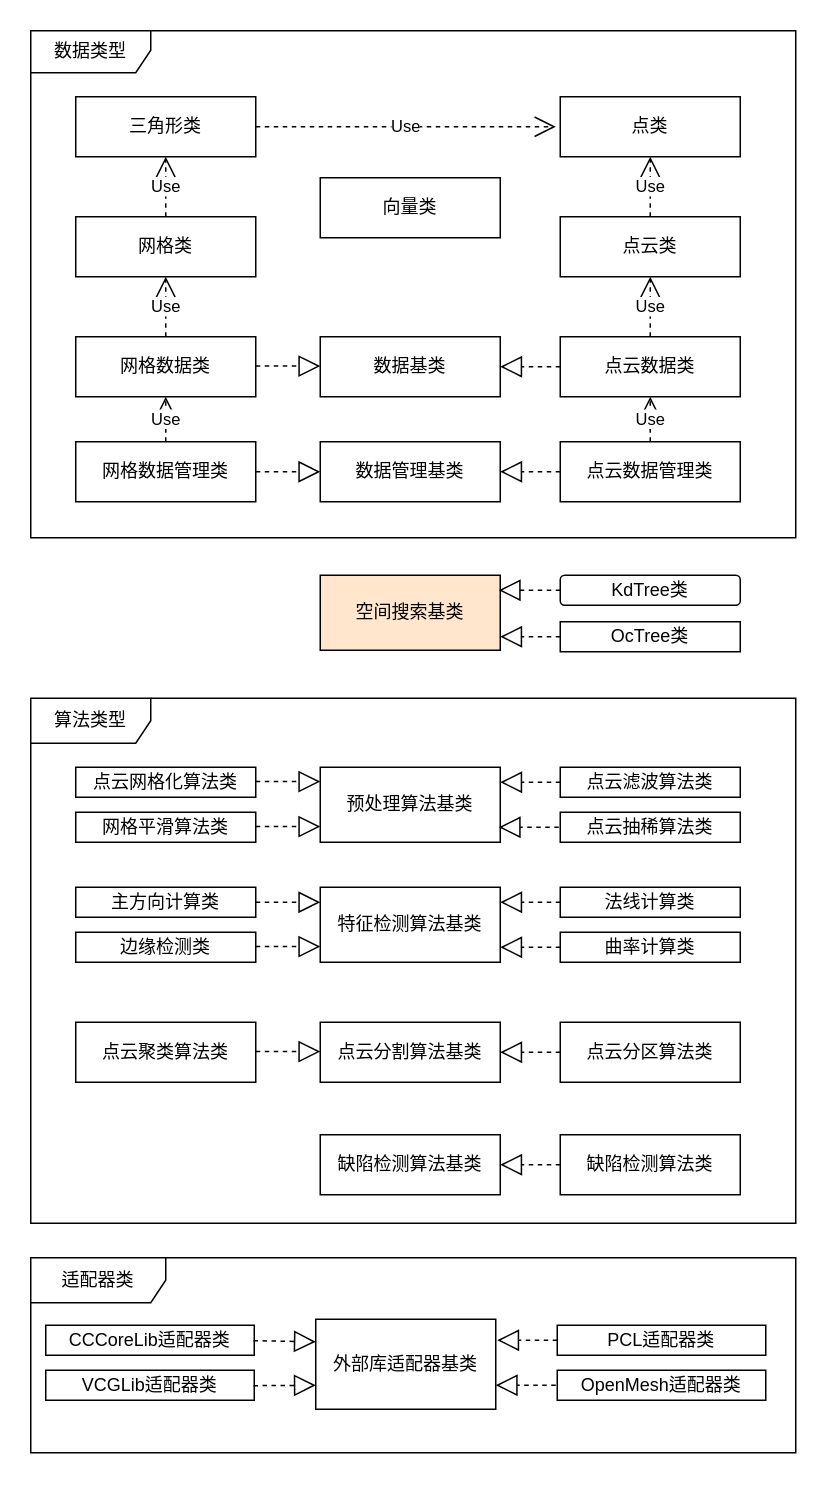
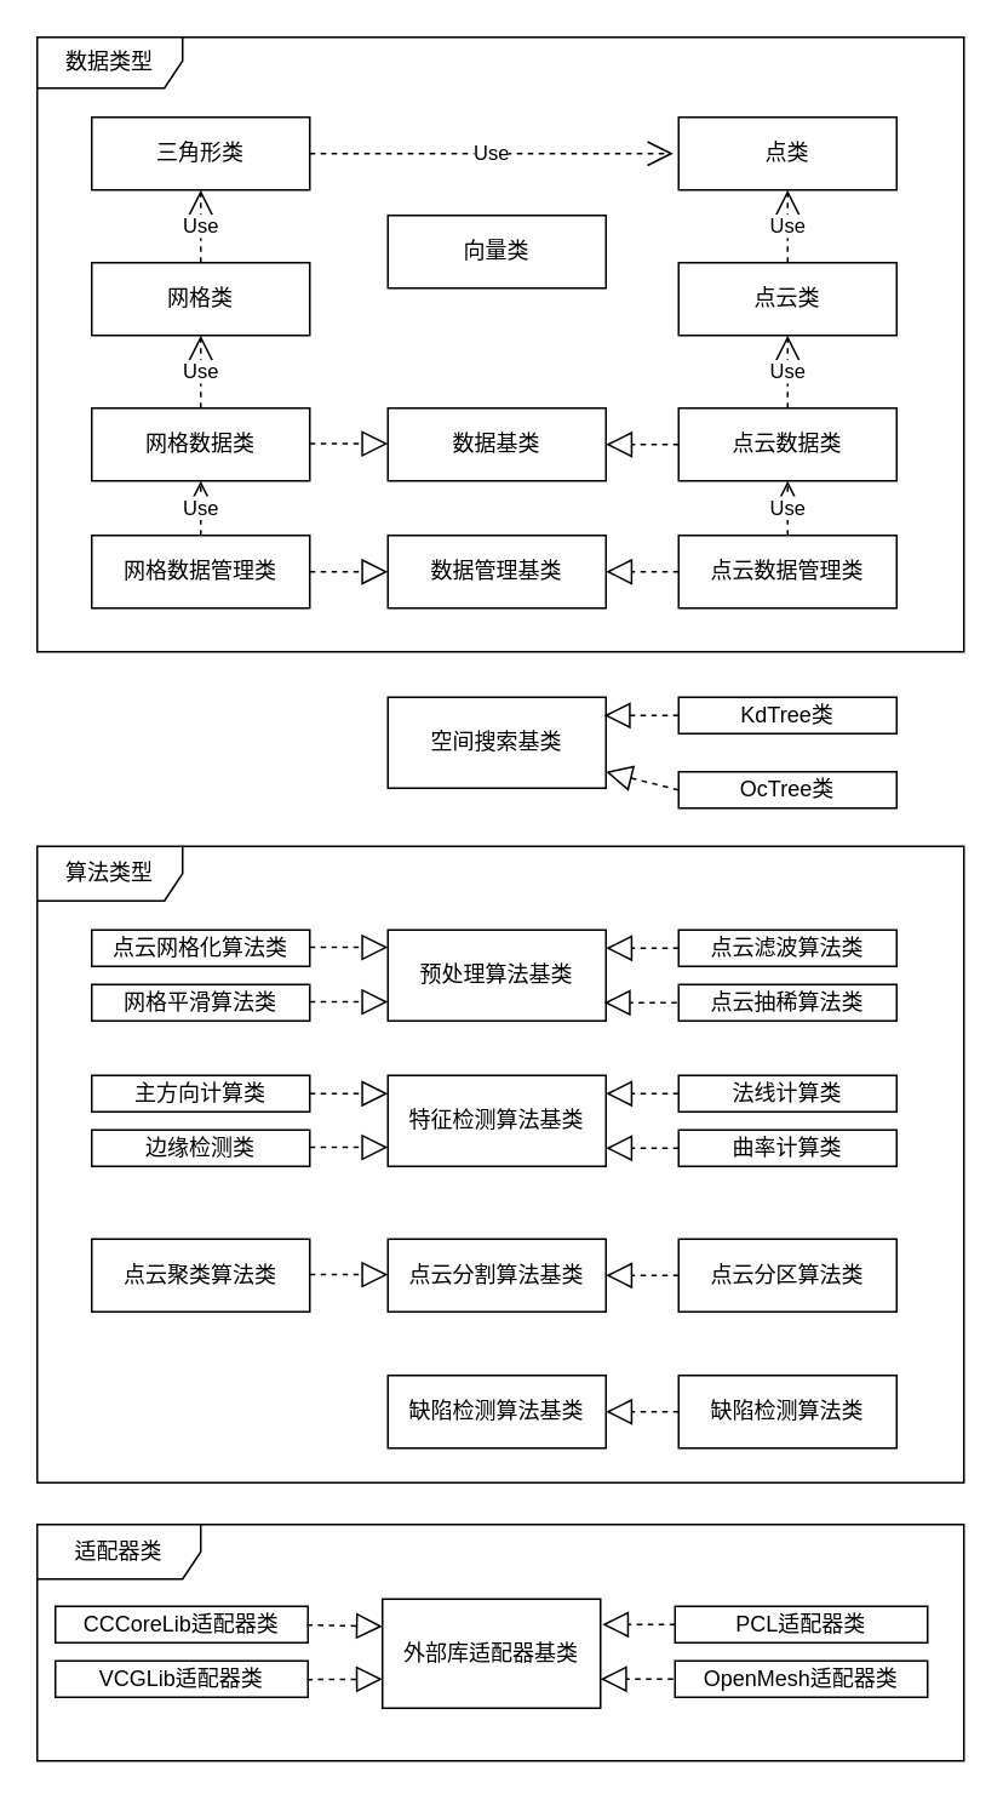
  <mxCell id="0" />
  <mxCell id="1" parent="0" />
  <mxCell id="2" value="点类" style="rounded=0;whiteSpace=wrap;html=1;" parent="1" vertex="1"><mxGeometry x="373" y="64" width="120" height="40" as="geometry" /></mxCell>
  <mxCell id="3" value="点云类" style="rounded=0;whiteSpace=wrap;html=1;" parent="1" vertex="1"><mxGeometry x="373" y="144" width="120" height="40" as="geometry" /></mxCell>
  <mxCell id="4" value="点云数据管理类" style="rounded=0;whiteSpace=wrap;html=1;" parent="1" vertex="1"><mxGeometry x="373" y="294" width="120" height="40" as="geometry" /></mxCell>
  <mxCell id="5" value="网格类" style="rounded=0;whiteSpace=wrap;html=1;" parent="1" vertex="1"><mxGeometry x="50" y="144" width="120" height="40" as="geometry" /></mxCell>
  <mxCell id="6" value="三角形类" style="rounded=0;whiteSpace=wrap;html=1;" parent="1" vertex="1"><mxGeometry x="50" y="64" width="120" height="40" as="geometry" /></mxCell>
  <mxCell id="7" value="网格数据管理类" style="rounded=0;whiteSpace=wrap;html=1;" parent="1" vertex="1"><mxGeometry x="50" y="294" width="120" height="40" as="geometry" /></mxCell>
  <mxCell id="8" value="数据管理基类" style="rounded=0;whiteSpace=wrap;html=1;" parent="1" vertex="1"><mxGeometry x="213" y="294" width="120" height="40" as="geometry" /></mxCell>
- <mxCell id="9" value="KdTree类" style="whiteSpace=wrap;html=1;rounded=1;" parent="1" vertex="1"><mxGeometry x="373" y="383" width="120" height="20" as="geometry" /></mxCell>
- <mxCell id="10" value="OcTree类" style="rounded=0;whiteSpace=wrap;html=1;" parent="1" vertex="1"><mxGeometry x="373" y="414" width="120" height="20" as="geometry" /></mxCell>
- <mxCell id="11" value="空间搜索基类" style="rounded=0;whiteSpace=wrap;html=1;fillColor=#ffe6cc;" parent="1" vertex="1"><mxGeometry x="213" y="383" width="120" height="50" as="geometry" /></mxCell>
+ <mxCell id="9" value="KdTree类" style="rounded=0;whiteSpace=wrap;html=1;" parent="1" vertex="1"><mxGeometry x="373" y="383" width="120" height="20" as="geometry" /></mxCell>
+ <mxCell id="10" value="OcTree类" style="rounded=0;whiteSpace=wrap;html=1;" parent="1" vertex="1"><mxGeometry x="373" y="424" width="120" height="20" as="geometry" /></mxCell>
+ <mxCell id="11" value="空间搜索基类" style="rounded=0;whiteSpace=wrap;html=1;" parent="1" vertex="1"><mxGeometry x="213" y="383" width="120" height="50" as="geometry" /></mxCell>
  <mxCell id="12" value="点云数据类" style="rounded=0;whiteSpace=wrap;html=1;" parent="1" vertex="1"><mxGeometry x="373" y="224" width="120" height="40" as="geometry" /></mxCell>
  <mxCell id="13" value="网格数据类" style="rounded=0;whiteSpace=wrap;html=1;" parent="1" vertex="1"><mxGeometry x="50" y="224" width="120" height="40" as="geometry" /></mxCell>
  <mxCell id="14" value="数据基类" style="rounded=0;whiteSpace=wrap;html=1;" parent="1" vertex="1"><mxGeometry x="213" y="224" width="120" height="40" as="geometry" /></mxCell>
  <mxCell id="15" value="预处理算法基类" style="rounded=0;whiteSpace=wrap;html=1;" parent="1" vertex="1"><mxGeometry x="213" y="511" width="120" height="50" as="geometry" /></mxCell>
  <mxCell id="16" value="点云滤波算法类" style="rounded=0;whiteSpace=wrap;html=1;" parent="1" vertex="1"><mxGeometry x="373" y="511" width="120" height="20" as="geometry" /></mxCell>
  <mxCell id="17" value="点云抽稀算法类" style="rounded=0;whiteSpace=wrap;html=1;" parent="1" vertex="1"><mxGeometry x="373" y="541" width="120" height="20" as="geometry" /></mxCell>
  <mxCell id="18" value="点云网格化算法类" style="rounded=0;whiteSpace=wrap;html=1;" parent="1" vertex="1"><mxGeometry x="50" y="511" width="120" height="20" as="geometry" /></mxCell>
  <mxCell id="19" value="网格平滑算法类" style="rounded=0;whiteSpace=wrap;html=1;" parent="1" vertex="1"><mxGeometry x="50" y="541" width="120" height="20" as="geometry" /></mxCell>
  <mxCell id="20" value="特征检测算法基类" style="rounded=0;whiteSpace=wrap;html=1;" parent="1" vertex="1"><mxGeometry x="213" y="591" width="120" height="50" as="geometry" /></mxCell>
  <mxCell id="21" value="向量类" style="rounded=0;whiteSpace=wrap;html=1;" parent="1" vertex="1"><mxGeometry x="213" y="118" width="120" height="40" as="geometry" /></mxCell>
  <mxCell id="22" value="法线计算类" style="rounded=0;whiteSpace=wrap;html=1;" parent="1" vertex="1"><mxGeometry x="373" y="591" width="120" height="20" as="geometry" /></mxCell>
  <mxCell id="23" value="曲率计算类" style="rounded=0;whiteSpace=wrap;html=1;" parent="1" vertex="1"><mxGeometry x="373" y="621" width="120" height="20" as="geometry" /></mxCell>
  <mxCell id="24" value="边缘检测类" style="rounded=0;whiteSpace=wrap;html=1;" parent="1" vertex="1"><mxGeometry x="50" y="621" width="120" height="20" as="geometry" /></mxCell>
  <mxCell id="25" value="主方向计算类" style="rounded=0;whiteSpace=wrap;html=1;" parent="1" vertex="1"><mxGeometry x="50" y="591" width="120" height="20" as="geometry" /></mxCell>
  <mxCell id="26" value="点云分割算法基类" style="rounded=0;whiteSpace=wrap;html=1;" parent="1" vertex="1"><mxGeometry x="213" y="681" width="120" height="40" as="geometry" /></mxCell>
  <mxCell id="27" value="点云分区算法类" style="rounded=0;whiteSpace=wrap;html=1;" parent="1" vertex="1"><mxGeometry x="373" y="681" width="120" height="40" as="geometry" /></mxCell>
  <mxCell id="28" value="点云聚类算法类" style="rounded=0;whiteSpace=wrap;html=1;" parent="1" vertex="1"><mxGeometry x="50" y="681" width="120" height="40" as="geometry" /></mxCell>
  <mxCell id="29" value="缺陷检测算法基类" style="rounded=0;whiteSpace=wrap;html=1;" parent="1" vertex="1"><mxGeometry x="213" y="756" width="120" height="40" as="geometry" /></mxCell>
  <mxCell id="30" value="缺陷检测算法类" style="rounded=0;whiteSpace=wrap;html=1;" parent="1" vertex="1"><mxGeometry x="373" y="756" width="120" height="40" as="geometry" /></mxCell>
  <mxCell id="31" value="Use" style="endArrow=open;endSize=12;dashed=1;html=1;rounded=0;entryX=0.5;entryY=1;entryDx=0;entryDy=0;exitX=0.5;exitY=0;exitDx=0;exitDy=0;" parent="1" source="3" target="2" edge="1"><mxGeometry width="160" relative="1" as="geometry"><mxPoint x="483" y="184" as="sourcePoint" /><mxPoint x="643" y="184" as="targetPoint" /></mxGeometry></mxCell>
  <mxCell id="32" value="Use" style="endArrow=open;endSize=12;dashed=1;html=1;rounded=0;entryX=0.5;entryY=1;entryDx=0;entryDy=0;exitX=0.5;exitY=0;exitDx=0;exitDy=0;" parent="1" source="5" target="6" edge="1"><mxGeometry width="160" relative="1" as="geometry"><mxPoint x="-40" y="154" as="sourcePoint" /><mxPoint x="-40" y="114" as="targetPoint" /></mxGeometry></mxCell>
  <mxCell id="33" value="Use" style="endArrow=open;endSize=12;dashed=1;html=1;rounded=0;" parent="1" edge="1"><mxGeometry width="160" relative="1" as="geometry"><mxPoint x="170" y="84" as="sourcePoint" /><mxPoint x="370" y="84" as="targetPoint" /></mxGeometry></mxCell>
  <mxCell id="34" value="Use" style="endArrow=open;endSize=12;dashed=1;html=1;rounded=0;exitX=0.5;exitY=0;exitDx=0;exitDy=0;" parent="1" source="12" edge="1"><mxGeometry width="160" relative="1" as="geometry"><mxPoint x="443" y="154" as="sourcePoint" /><mxPoint x="433" y="184" as="targetPoint" /></mxGeometry></mxCell>
  <mxCell id="35" value="Use" style="endArrow=open;endSize=12;dashed=1;html=1;rounded=0;exitX=0.5;exitY=0;exitDx=0;exitDy=0;entryX=0.5;entryY=1;entryDx=0;entryDy=0;" parent="1" source="13" target="5" edge="1"><mxGeometry width="160" relative="1" as="geometry"><mxPoint x="-40" y="234" as="sourcePoint" /><mxPoint x="-40" y="194" as="targetPoint" /></mxGeometry></mxCell>
  <mxCell id="36" value="" style="endArrow=block;dashed=1;endFill=0;endSize=12;html=1;rounded=0;exitX=0;exitY=0.5;exitDx=0;exitDy=0;entryX=1;entryY=0.5;entryDx=0;entryDy=0;" parent="1" source="12" target="14" edge="1"><mxGeometry width="160" relative="1" as="geometry"><mxPoint x="483" y="284" as="sourcePoint" /><mxPoint x="643" y="284" as="targetPoint" /></mxGeometry></mxCell>
  <mxCell id="37" value="Use" style="endArrow=open;endSize=12;dashed=1;html=1;rounded=0;exitX=0.5;exitY=0;exitDx=0;exitDy=0;" parent="1" source="4" edge="1"><mxGeometry width="160" relative="1" as="geometry"><mxPoint x="443" y="224" as="sourcePoint" /><mxPoint x="433" y="264" as="targetPoint" /></mxGeometry></mxCell>
  <mxCell id="38" value="Use" style="endArrow=open;endSize=12;dashed=1;html=1;rounded=0;entryX=0.5;entryY=1;entryDx=0;entryDy=0;exitX=0.5;exitY=0;exitDx=0;exitDy=0;" parent="1" source="7" target="13" edge="1"><mxGeometry width="160" relative="1" as="geometry"><mxPoint x="110" y="284" as="sourcePoint" /><mxPoint x="120" y="184" as="targetPoint" /></mxGeometry></mxCell>
  <mxCell id="39" value="" style="endArrow=block;dashed=1;endFill=0;endSize=12;html=1;rounded=0;exitX=0;exitY=0.5;exitDx=0;exitDy=0;entryX=1;entryY=0.5;entryDx=0;entryDy=0;" parent="1" source="4" target="8" edge="1"><mxGeometry width="160" relative="1" as="geometry"><mxPoint x="383" y="244" as="sourcePoint" /><mxPoint x="343" y="244" as="targetPoint" /></mxGeometry></mxCell>
  <mxCell id="40" value="" style="endArrow=block;dashed=1;endFill=0;endSize=12;html=1;rounded=0;exitX=0;exitY=0.5;exitDx=0;exitDy=0;" parent="1" source="9" edge="1"><mxGeometry width="160" relative="1" as="geometry"><mxPoint x="383" y="333" as="sourcePoint" /><mxPoint x="332" y="393" as="targetPoint" /></mxGeometry></mxCell>
  <mxCell id="41" value="" style="endArrow=block;dashed=1;endFill=0;endSize=12;html=1;rounded=0;exitX=0;exitY=0.5;exitDx=0;exitDy=0;" parent="1" source="16" edge="1"><mxGeometry width="160" relative="1" as="geometry"><mxPoint x="383" y="461" as="sourcePoint" /><mxPoint x="333" y="521" as="targetPoint" /></mxGeometry></mxCell>
  <mxCell id="42" value="" style="endArrow=block;dashed=1;endFill=0;endSize=12;html=1;rounded=0;exitX=0;exitY=0.5;exitDx=0;exitDy=0;" parent="1" source="22" edge="1"><mxGeometry width="160" relative="1" as="geometry"><mxPoint x="383" y="541" as="sourcePoint" /><mxPoint x="333" y="601" as="targetPoint" /></mxGeometry></mxCell>
  <mxCell id="43" value="" style="endArrow=block;dashed=1;endFill=0;endSize=12;html=1;rounded=0;exitX=0;exitY=0.5;exitDx=0;exitDy=0;entryX=1;entryY=0.5;entryDx=0;entryDy=0;" parent="1" source="27" target="26" edge="1"><mxGeometry width="160" relative="1" as="geometry"><mxPoint x="383" y="636" as="sourcePoint" /><mxPoint x="343" y="636" as="targetPoint" /></mxGeometry></mxCell>
  <mxCell id="44" value="" style="endArrow=block;dashed=1;endFill=0;endSize=12;html=1;rounded=0;exitX=0;exitY=0.5;exitDx=0;exitDy=0;entryX=1;entryY=0.5;entryDx=0;entryDy=0;" parent="1" source="30" target="29" edge="1"><mxGeometry width="160" relative="1" as="geometry"><mxPoint x="383" y="711" as="sourcePoint" /><mxPoint x="343" y="711" as="targetPoint" /></mxGeometry></mxCell>
  <mxCell id="45" value="" style="endArrow=block;dashed=1;endFill=0;endSize=12;html=1;rounded=0;exitX=0;exitY=0.5;exitDx=0;exitDy=0;" parent="1" source="10" edge="1"><mxGeometry width="160" relative="1" as="geometry"><mxPoint x="383" y="404" as="sourcePoint" /><mxPoint x="333" y="424" as="targetPoint" /></mxGeometry></mxCell>
  <mxCell id="46" value="" style="endArrow=block;dashed=1;endFill=0;endSize=12;html=1;rounded=0;exitX=0;exitY=0.5;exitDx=0;exitDy=0;" parent="1" source="23" edge="1"><mxGeometry width="160" relative="1" as="geometry"><mxPoint x="383" y="611" as="sourcePoint" /><mxPoint x="333" y="631" as="targetPoint" /></mxGeometry></mxCell>
  <mxCell id="47" value="" style="endArrow=block;dashed=1;endFill=0;endSize=12;html=1;rounded=0;" parent="1" edge="1"><mxGeometry width="160" relative="1" as="geometry"><mxPoint x="372" y="551" as="sourcePoint" /><mxPoint x="332" y="551" as="targetPoint" /></mxGeometry></mxCell>
  <mxCell id="48" value="" style="endArrow=block;dashed=1;endFill=0;endSize=12;html=1;rounded=0;exitX=1;exitY=0.5;exitDx=0;exitDy=0;" parent="1" source="25" edge="1"><mxGeometry width="160" relative="1" as="geometry"><mxPoint x="350" y="581" as="sourcePoint" /><mxPoint x="213" y="601" as="targetPoint" /></mxGeometry></mxCell>
  <mxCell id="49" value="" style="endArrow=block;dashed=1;endFill=0;endSize=12;html=1;rounded=0;exitX=1;exitY=0.5;exitDx=0;exitDy=0;" parent="1" edge="1"><mxGeometry width="160" relative="1" as="geometry"><mxPoint x="170" y="700.58" as="sourcePoint" /><mxPoint x="213" y="700.58" as="targetPoint" /></mxGeometry></mxCell>
  <mxCell id="50" value="" style="endArrow=block;dashed=1;endFill=0;endSize=12;html=1;rounded=0;exitX=1;exitY=0.5;exitDx=0;exitDy=0;" parent="1" edge="1"><mxGeometry width="160" relative="1" as="geometry"><mxPoint x="170" y="630.58" as="sourcePoint" /><mxPoint x="213" y="630.58" as="targetPoint" /></mxGeometry></mxCell>
  <mxCell id="51" value="" style="endArrow=block;dashed=1;endFill=0;endSize=12;html=1;rounded=0;exitX=1;exitY=0.5;exitDx=0;exitDy=0;" parent="1" edge="1"><mxGeometry width="160" relative="1" as="geometry"><mxPoint x="170" y="550.58" as="sourcePoint" /><mxPoint x="213" y="550.58" as="targetPoint" /></mxGeometry></mxCell>
  <mxCell id="52" value="" style="endArrow=block;dashed=1;endFill=0;endSize=12;html=1;rounded=0;exitX=1;exitY=0.5;exitDx=0;exitDy=0;" parent="1" edge="1"><mxGeometry width="160" relative="1" as="geometry"><mxPoint x="170" y="520.58" as="sourcePoint" /><mxPoint x="213" y="520.58" as="targetPoint" /></mxGeometry></mxCell>
  <mxCell id="53" value="数据类型" style="shape=umlFrame;whiteSpace=wrap;html=1;pointerEvents=0;width=80;height=28;" parent="1" vertex="1"><mxGeometry x="20" y="20" width="510" height="338" as="geometry" /></mxCell>
  <mxCell id="54" value="算法类型" style="shape=umlFrame;whiteSpace=wrap;html=1;pointerEvents=0;width=80;height=30;" parent="1" vertex="1"><mxGeometry x="20" y="465" width="510" height="350" as="geometry" /></mxCell>
  <mxCell id="55" value="外部库适配器基类" style="rounded=0;whiteSpace=wrap;html=1;" parent="1" vertex="1"><mxGeometry x="210" y="879" width="120" height="60" as="geometry" /></mxCell>
  <mxCell id="56" value="PCL适配器类" style="rounded=0;whiteSpace=wrap;html=1;" parent="1" vertex="1"><mxGeometry x="371" y="883" width="139" height="20" as="geometry" /></mxCell>
  <mxCell id="57" value="OpenMesh适配器类" style="rounded=0;whiteSpace=wrap;html=1;" parent="1" vertex="1"><mxGeometry x="371" y="913" width="139" height="20" as="geometry" /></mxCell>
  <mxCell id="58" value="" style="endArrow=block;dashed=1;endFill=0;endSize=12;html=1;rounded=0;exitX=0;exitY=0.5;exitDx=0;exitDy=0;" parent="1" source="56" edge="1"><mxGeometry width="160" relative="1" as="geometry"><mxPoint x="381" y="833" as="sourcePoint" /><mxPoint x="331" y="893" as="targetPoint" /></mxGeometry></mxCell>
  <mxCell id="59" value="" style="endArrow=block;dashed=1;endFill=0;endSize=12;html=1;rounded=0;" parent="1" edge="1"><mxGeometry width="160" relative="1" as="geometry"><mxPoint x="370" y="923" as="sourcePoint" /><mxPoint x="330" y="923" as="targetPoint" /></mxGeometry></mxCell>
  <mxCell id="60" value="CCCoreLib适配器类" style="rounded=0;whiteSpace=wrap;html=1;" parent="1" vertex="1"><mxGeometry x="30" y="883" width="139" height="20" as="geometry" /></mxCell>
  <mxCell id="61" value="VCGLib适配器类" style="rounded=0;whiteSpace=wrap;html=1;" parent="1" vertex="1"><mxGeometry x="30" y="913" width="139" height="20" as="geometry" /></mxCell>
  <mxCell id="62" value="" style="endArrow=block;dashed=1;endFill=0;endSize=12;html=1;rounded=0;exitX=1;exitY=0.5;exitDx=0;exitDy=0;" parent="1" edge="1"><mxGeometry width="160" relative="1" as="geometry"><mxPoint x="168.5" y="923.29" as="sourcePoint" /><mxPoint x="210" y="923" as="targetPoint" /></mxGeometry></mxCell>
  <mxCell id="63" value="" style="endArrow=block;dashed=1;endFill=0;endSize=12;html=1;rounded=0;exitX=1;exitY=0.5;exitDx=0;exitDy=0;entryX=0;entryY=0.25;entryDx=0;entryDy=0;" parent="1" target="55" edge="1"><mxGeometry width="160" relative="1" as="geometry"><mxPoint x="168.5" y="893.29" as="sourcePoint" /><mxPoint x="211.5" y="893.29" as="targetPoint" /></mxGeometry></mxCell>
  <mxCell id="64" value="适配器类" style="shape=umlFrame;whiteSpace=wrap;html=1;pointerEvents=0;width=90;height=30;" parent="1" vertex="1"><mxGeometry x="20" y="838" width="510" height="130" as="geometry" /></mxCell>
  <mxCell id="65" value="" style="endArrow=block;dashed=1;endFill=0;endSize=12;html=1;rounded=0;exitX=1;exitY=0.5;exitDx=0;exitDy=0;entryX=0;entryY=0.5;entryDx=0;entryDy=0;" parent="1" source="7" target="8" edge="1"><mxGeometry width="160" relative="1" as="geometry"><mxPoint x="180" y="530.58" as="sourcePoint" /><mxPoint x="223" y="530.58" as="targetPoint" /></mxGeometry></mxCell>
  <mxCell id="66" value="" style="endArrow=block;dashed=1;endFill=0;endSize=12;html=1;rounded=0;exitX=1;exitY=0.5;exitDx=0;exitDy=0;entryX=0;entryY=0.5;entryDx=0;entryDy=0;" parent="1" edge="1"><mxGeometry width="160" relative="1" as="geometry"><mxPoint x="170" y="243.58" as="sourcePoint" /><mxPoint x="213" y="243.58" as="targetPoint" /></mxGeometry></mxCell>
